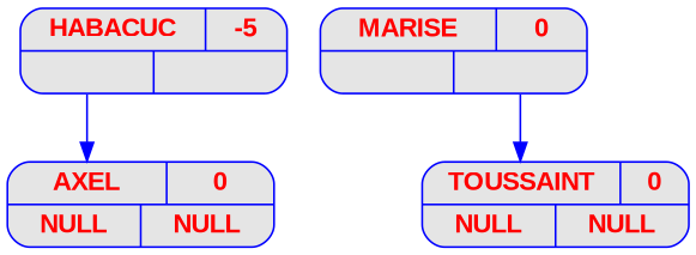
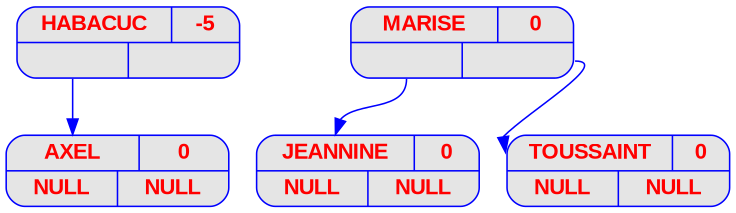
  digraph {
    node [color=blue fillcolor=grey90 fontcolor=red fontname="Arial bold" fontsize=14 shape=record style="rounded, filled"]
    edge [color=blue headport=nom tailport=g]
    n1 [label="{{<nom> HABACUC | <bal> -5 } | { <g> | <d>}}" width=2]
    n2 [label="{{<nom> AXEL | <bal> 0 }| { <g> NULL | <d> NULL}}" width=2]
    n3 [label="{{<nom> MARISE | <bal> 0 } | { <g> | <d>}}" width=2]
+   n4 [label="{{<nom> JEANNINE | <bal> 0 }| { <g> NULL | <d> NULL}}" width=2]
    n5 [label="{{<nom> TOUSSAINT | <bal> 0 }| { <g> NULL | <d> NULL}}" width=2]
    n1 -> n2
+   n3 -> n4
    n3 -> n5 [tailport=d]
  }
